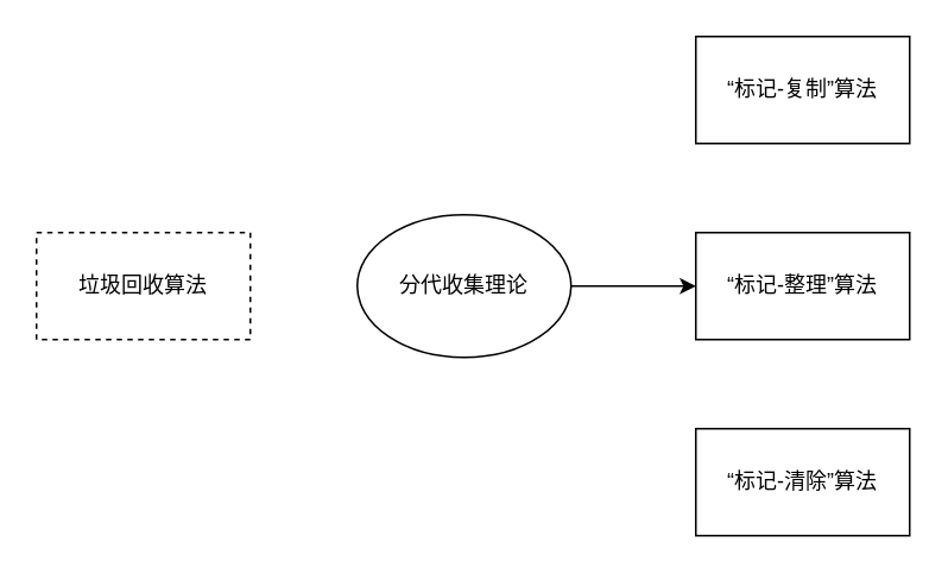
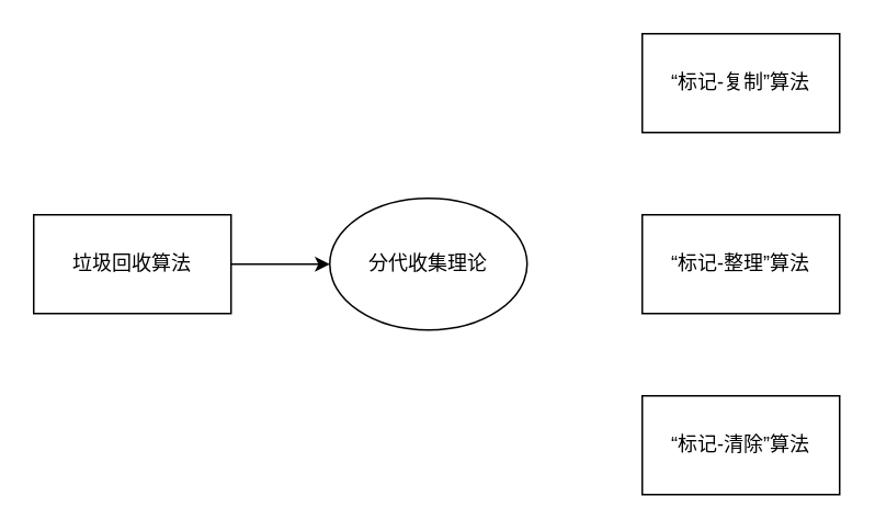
  <mxCell id="0" />
  <mxCell id="1" parent="0" />
- <mxCell id="3" value="垃圾回收算法" style="rounded=0;whiteSpace=wrap;html=1;dashed=1;" parent="1" vertex="1"><mxGeometry x="20" y="130" width="120" height="60" as="geometry" /></mxCell>
- <mxCell id="4" style="edgeStyle=orthogonalEdgeStyle;rounded=0;orthogonalLoop=1;jettySize=auto;html=1;exitX=1;exitY=0.5;exitDx=0;exitDy=0;entryX=0;entryY=0.5;entryDx=0;entryDy=0;curved=1;" parent="1" source="5" target="7" edge="1"><mxGeometry relative="1" as="geometry" /></mxCell>
+ <mxCell id="2" style="edgeStyle=orthogonalEdgeStyle;rounded=0;orthogonalLoop=1;jettySize=auto;html=1;exitX=1;exitY=0.5;exitDx=0;exitDy=0;entryX=0;entryY=0.5;entryDx=0;entryDy=0;curved=1;" parent="1" source="3" target="5" edge="1"><mxGeometry relative="1" as="geometry" /></mxCell>
+ <mxCell id="3" value="垃圾回收算法" style="rounded=0;whiteSpace=wrap;html=1;" parent="1" vertex="1"><mxGeometry x="20" y="130" width="120" height="60" as="geometry" /></mxCell>
  <mxCell id="5" value="分代收集理论" style="ellipse;whiteSpace=wrap;html=1;" parent="1" vertex="1"><mxGeometry x="200" y="120" width="120" height="80" as="geometry" /></mxCell>
  <mxCell id="6" value="“标记-复制”算法" style="rounded=0;whiteSpace=wrap;html=1;" parent="1" vertex="1"><mxGeometry x="390" y="20" width="120" height="60" as="geometry" /></mxCell>
  <mxCell id="7" value="“标记-整理”算法" style="rounded=0;whiteSpace=wrap;html=1;" parent="1" vertex="1"><mxGeometry x="390" y="130" width="120" height="60" as="geometry" /></mxCell>
  <mxCell id="8" value="“标记-清除”算法" style="rounded=0;whiteSpace=wrap;html=1;" parent="1" vertex="1"><mxGeometry x="390" y="240" width="120" height="60" as="geometry" /></mxCell>
